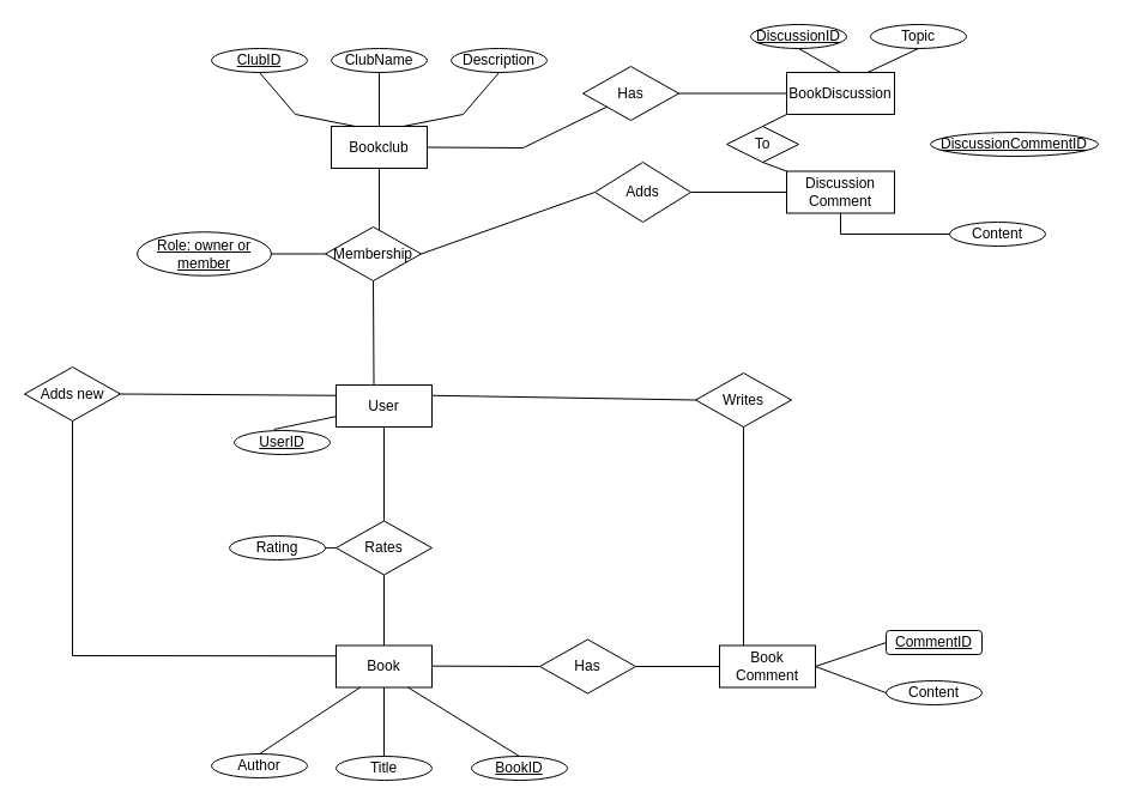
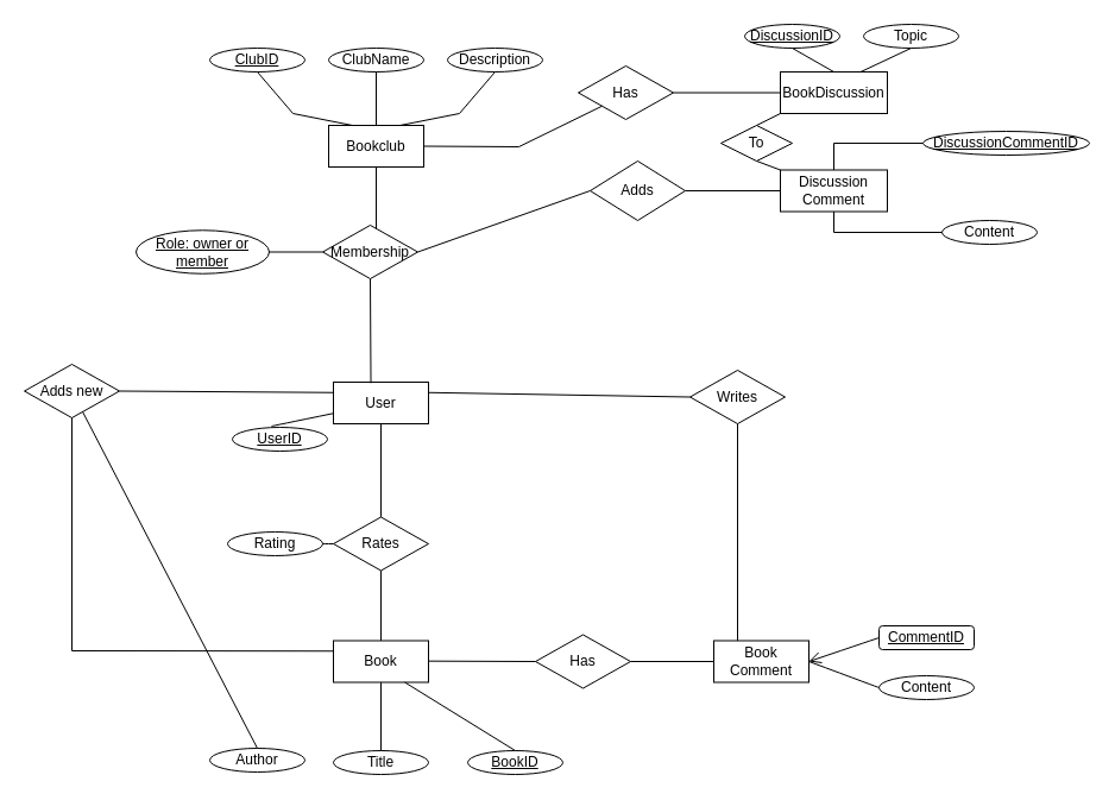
  <mxCell id="0" />
  <mxCell id="1" parent="0" />
  <mxCell id="2" value="User" style="rounded=0;whiteSpace=wrap;html=1;" parent="1" vertex="1"><mxGeometry x="280" y="321" width="80" height="35" as="geometry" /></mxCell>
  <mxCell id="3" value="Rates" style="rhombus;whiteSpace=wrap;html=1;" parent="1" vertex="1"><mxGeometry x="280" y="434.5" width="80" height="45" as="geometry" /></mxCell>
  <mxCell id="4" value="" style="endArrow=none;html=1;rounded=0;entryX=0.5;entryY=0;entryDx=0;entryDy=0;exitX=0.5;exitY=1;exitDx=0;exitDy=0;" parent="1" source="2" target="3" edge="1"><mxGeometry width="50" height="50" relative="1" as="geometry"><mxPoint x="130" y="371" as="sourcePoint" /><mxPoint x="180" y="321" as="targetPoint" /><Array as="points" /></mxGeometry></mxCell>
  <mxCell id="5" value="Bookclub" style="rounded=0;whiteSpace=wrap;html=1;" parent="1" vertex="1"><mxGeometry x="276" y="105" width="80" height="35" as="geometry" /></mxCell>
  <mxCell id="6" value="Book" style="rounded=0;whiteSpace=wrap;html=1;" parent="1" vertex="1"><mxGeometry x="280" y="538.5" width="80" height="35" as="geometry" /></mxCell>
  <mxCell id="7" value="" style="endArrow=none;html=1;rounded=0;entryX=0.5;entryY=0;entryDx=0;entryDy=0;exitX=0.5;exitY=1;exitDx=0;exitDy=0;" parent="1" source="3" target="6" edge="1"><mxGeometry width="50" height="50" relative="1" as="geometry"><mxPoint x="370" y="388.5" as="sourcePoint" /><mxPoint x="420" y="338.5" as="targetPoint" /></mxGeometry></mxCell>
  <mxCell id="8" value="Author" style="ellipse;whiteSpace=wrap;html=1;" parent="1" vertex="1"><mxGeometry x="176" y="629" width="80" height="20" as="geometry" /></mxCell>
  <mxCell id="9" value="Title" style="ellipse;whiteSpace=wrap;html=1;" parent="1" vertex="1"><mxGeometry x="280" y="631" width="80" height="20" as="geometry" /></mxCell>
  <mxCell id="10" value="&lt;u&gt;BookID&lt;/u&gt;" style="ellipse;whiteSpace=wrap;html=1;" parent="1" vertex="1"><mxGeometry x="393" y="631" width="80" height="20" as="geometry" /></mxCell>
  <mxCell id="11" value="" style="endArrow=none;html=1;rounded=0;exitX=1;exitY=0.25;exitDx=0;exitDy=0;entryX=0;entryY=0.5;entryDx=0;entryDy=0;" parent="1" target="12" edge="1"><mxGeometry width="50" height="50" relative="1" as="geometry"><mxPoint x="360" y="555.66" as="sourcePoint" /><mxPoint x="430" y="551" as="targetPoint" /></mxGeometry></mxCell>
  <mxCell id="12" value="Has" style="rhombus;whiteSpace=wrap;html=1;" parent="1" vertex="1"><mxGeometry x="450" y="533.5" width="80" height="45" as="geometry" /></mxCell>
  <mxCell id="13" value="Book&lt;div&gt;Comment&lt;/div&gt;" style="rounded=0;whiteSpace=wrap;html=1;" parent="1" vertex="1"><mxGeometry x="600" y="538.5" width="80" height="35" as="geometry" /></mxCell>
  <mxCell id="14" value="" style="endArrow=none;html=1;rounded=0;entryX=1;entryY=0.5;entryDx=0;entryDy=0;exitX=0;exitY=0.5;exitDx=0;exitDy=0;" parent="1" source="13" target="12" edge="1"><mxGeometry width="50" height="50" relative="1" as="geometry"><mxPoint x="280" y="381" as="sourcePoint" /><mxPoint x="330" y="331" as="targetPoint" /></mxGeometry></mxCell>
  <mxCell id="15" value="&lt;u&gt;CommentID&lt;/u&gt;" style="whiteSpace=wrap;html=1;rounded=1;" parent="1" vertex="1"><mxGeometry x="739" y="526" width="80" height="20" as="geometry" /></mxCell>
  <mxCell id="16" value="Content" style="ellipse;whiteSpace=wrap;html=1;" parent="1" vertex="1"><mxGeometry x="739" y="568" width="80" height="20" as="geometry" /></mxCell>
  <mxCell id="17" value="" style="endArrow=none;html=1;rounded=0;entryX=0.5;entryY=1;entryDx=0;entryDy=0;exitX=0.5;exitY=0;exitDx=0;exitDy=0;" parent="1" source="9" target="6" edge="1"><mxGeometry width="50" height="50" relative="1" as="geometry"><mxPoint x="350" y="621" as="sourcePoint" /><mxPoint x="400" y="571" as="targetPoint" /></mxGeometry></mxCell>
  <mxCell id="18" value="&lt;u&gt;UserID&lt;/u&gt;" style="ellipse;whiteSpace=wrap;html=1;" parent="1" vertex="1"><mxGeometry x="195" y="359" width="80" height="20" as="geometry" /></mxCell>
  <mxCell id="19" value="&lt;u&gt;ClubID&lt;/u&gt;" style="ellipse;whiteSpace=wrap;html=1;" parent="1" vertex="1"><mxGeometry x="176" y="40" width="80" height="20" as="geometry" /></mxCell>
  <mxCell id="20" value="ClubName" style="ellipse;whiteSpace=wrap;html=1;" parent="1" vertex="1"><mxGeometry x="276" y="40" width="80" height="20" as="geometry" /></mxCell>
  <mxCell id="21" value="Description" style="ellipse;whiteSpace=wrap;html=1;" parent="1" vertex="1"><mxGeometry x="376" y="40" width="80" height="20" as="geometry" /></mxCell>
  <mxCell id="22" value="" style="endArrow=none;html=1;rounded=0;entryX=0.5;entryY=0;entryDx=0;entryDy=0;exitX=0.5;exitY=1;exitDx=0;exitDy=0;" parent="1" source="20" target="5" edge="1"><mxGeometry width="50" height="50" relative="1" as="geometry"><mxPoint x="136" y="365" as="sourcePoint" /><mxPoint x="186" y="315" as="targetPoint" /></mxGeometry></mxCell>
  <mxCell id="23" value="" style="endArrow=none;html=1;rounded=0;entryX=0.25;entryY=0;entryDx=0;entryDy=0;exitX=0.5;exitY=1;exitDx=0;exitDy=0;" parent="1" source="19" target="5" edge="1"><mxGeometry width="50" height="50" relative="1" as="geometry"><mxPoint x="136" y="365" as="sourcePoint" /><mxPoint x="186" y="315" as="targetPoint" /><Array as="points"><mxPoint x="246" y="95" /></Array></mxGeometry></mxCell>
  <mxCell id="24" value="" style="endArrow=none;html=1;rounded=0;entryX=0.75;entryY=0;entryDx=0;entryDy=0;exitX=0.5;exitY=1;exitDx=0;exitDy=0;" parent="1" source="21" target="5" edge="1"><mxGeometry width="50" height="50" relative="1" as="geometry"><mxPoint x="136" y="365" as="sourcePoint" /><mxPoint x="186" y="315" as="targetPoint" /><Array as="points"><mxPoint x="386" y="95" /></Array></mxGeometry></mxCell>
  <mxCell id="25" value="Adds new" style="rhombus;whiteSpace=wrap;html=1;" parent="1" vertex="1"><mxGeometry x="20" y="306" width="80" height="45" as="geometry" /></mxCell>
  <mxCell id="26" value="" style="endArrow=none;html=1;rounded=0;entryX=0.5;entryY=0;entryDx=0;entryDy=0;exitX=0.5;exitY=1;exitDx=0;exitDy=0;" parent="1" source="5" edge="1"><mxGeometry width="50" height="50" relative="1" as="geometry"><mxPoint x="86" y="405" as="sourcePoint" /><mxPoint x="316" y="197.5" as="targetPoint" /></mxGeometry></mxCell>
  <mxCell id="27" value="" style="endArrow=none;html=1;rounded=0;entryX=0.394;entryY=0.022;entryDx=0;entryDy=0;exitX=0.5;exitY=1;exitDx=0;exitDy=0;entryPerimeter=0;" parent="1" source="56" target="2" edge="1"><mxGeometry width="50" height="50" relative="1" as="geometry"><mxPoint x="250" y="276" as="sourcePoint" /><mxPoint x="80" y="311" as="targetPoint" /></mxGeometry></mxCell>
  <mxCell id="28" value="" style="endArrow=none;html=1;rounded=0;entryX=0;entryY=0.25;entryDx=0;entryDy=0;exitX=1;exitY=0.5;exitDx=0;exitDy=0;" parent="1" source="25" target="2" edge="1"><mxGeometry width="50" height="50" relative="1" as="geometry"><mxPoint x="360" y="361" as="sourcePoint" /><mxPoint x="410" y="311" as="targetPoint" /><Array as="points" /></mxGeometry></mxCell>
  <mxCell id="29" value="" style="endArrow=none;html=1;rounded=0;entryX=0.5;entryY=1;entryDx=0;entryDy=0;exitX=0;exitY=0.25;exitDx=0;exitDy=0;" parent="1" source="6" target="25" edge="1"><mxGeometry width="50" height="50" relative="1" as="geometry"><mxPoint x="360" y="361" as="sourcePoint" /><mxPoint x="410" y="311" as="targetPoint" /><Array as="points"><mxPoint x="60" y="547" /></Array></mxGeometry></mxCell>
  <mxCell id="30" value="Writes" style="rhombus;whiteSpace=wrap;html=1;" parent="1" vertex="1"><mxGeometry x="580" y="311" width="80" height="45" as="geometry" /></mxCell>
  <mxCell id="31" value="" style="endArrow=none;html=1;rounded=0;entryX=1;entryY=0.25;entryDx=0;entryDy=0;exitX=0;exitY=0.5;exitDx=0;exitDy=0;" parent="1" source="30" target="2" edge="1"><mxGeometry width="50" height="50" relative="1" as="geometry"><mxPoint x="410" y="451" as="sourcePoint" /><mxPoint x="460" y="401" as="targetPoint" /></mxGeometry></mxCell>
  <mxCell id="32" value="" style="endArrow=none;html=1;rounded=0;entryX=0.5;entryY=1;entryDx=0;entryDy=0;exitX=0.25;exitY=0;exitDx=0;exitDy=0;" parent="1" source="13" target="30" edge="1"><mxGeometry width="50" height="50" relative="1" as="geometry"><mxPoint x="410" y="451" as="sourcePoint" /><mxPoint x="460" y="401" as="targetPoint" /></mxGeometry></mxCell>
  <mxCell id="33" value="BookDiscussion" style="rounded=0;whiteSpace=wrap;html=1;" parent="1" vertex="1"><mxGeometry x="656" y="60" width="90" height="35" as="geometry" /></mxCell>
  <mxCell id="34" value="Has" style="rhombus;whiteSpace=wrap;html=1;" parent="1" vertex="1"><mxGeometry x="486" y="55" width="80" height="45" as="geometry" /></mxCell>
  <mxCell id="35" value="" style="endArrow=none;html=1;rounded=0;entryX=1;entryY=0.5;entryDx=0;entryDy=0;exitX=0;exitY=1;exitDx=0;exitDy=0;" parent="1" source="34" target="5" edge="1"><mxGeometry width="50" height="50" relative="1" as="geometry"><mxPoint x="406" y="415" as="sourcePoint" /><mxPoint x="456" y="365" as="targetPoint" /><Array as="points"><mxPoint x="436" y="123" /></Array></mxGeometry></mxCell>
  <mxCell id="36" value="" style="endArrow=none;html=1;rounded=0;entryX=1;entryY=0.5;entryDx=0;entryDy=0;exitX=0;exitY=0.5;exitDx=0;exitDy=0;" parent="1" source="33" target="34" edge="1"><mxGeometry width="50" height="50" relative="1" as="geometry"><mxPoint x="406" y="415" as="sourcePoint" /><mxPoint x="456" y="365" as="targetPoint" /></mxGeometry></mxCell>
  <mxCell id="37" value="Adds" style="rhombus;whiteSpace=wrap;html=1;" parent="1" vertex="1"><mxGeometry x="496" y="135" width="80" height="50" as="geometry" /></mxCell>
  <mxCell id="38" value="" style="endArrow=none;html=1;rounded=0;entryX=1;entryY=0.5;entryDx=0;entryDy=0;exitX=0;exitY=0.5;exitDx=0;exitDy=0;" parent="1" source="37" target="56" edge="1"><mxGeometry width="50" height="50" relative="1" as="geometry"><mxPoint x="406" y="415" as="sourcePoint" /><mxPoint x="356" y="206.25" as="targetPoint" /></mxGeometry></mxCell>
  <mxCell id="39" value="" style="endArrow=none;html=1;rounded=0;entryX=1;entryY=0.5;entryDx=0;entryDy=0;exitX=0;exitY=0.5;exitDx=0;exitDy=0;" parent="1" source="40" target="37" edge="1"><mxGeometry width="50" height="50" relative="1" as="geometry"><mxPoint x="406" y="415" as="sourcePoint" /><mxPoint x="456" y="365" as="targetPoint" /></mxGeometry></mxCell>
  <mxCell id="40" value="Discussion&lt;div&gt;Comment&lt;/div&gt;" style="rounded=0;whiteSpace=wrap;html=1;" parent="1" vertex="1"><mxGeometry x="656" y="142.5" width="90" height="35" as="geometry" /></mxCell>
  <mxCell id="41" value="&lt;u&gt;DiscussionCommentID&lt;/u&gt;" style="ellipse;whiteSpace=wrap;html=1;" parent="1" vertex="1"><mxGeometry x="776" y="110" width="140" height="20" as="geometry" /></mxCell>
  <mxCell id="42" value="Content" style="ellipse;whiteSpace=wrap;html=1;" parent="1" vertex="1"><mxGeometry x="792" y="185" width="80" height="20" as="geometry" /></mxCell>
  <mxCell id="43" value="" style="endArrow=none;html=1;rounded=0;entryX=0.5;entryY=1;entryDx=0;entryDy=0;exitX=0;exitY=0.5;exitDx=0;exitDy=0;" parent="1" source="42" target="40" edge="1"><mxGeometry width="50" height="50" relative="1" as="geometry"><mxPoint x="406" y="425" as="sourcePoint" /><mxPoint x="456" y="375" as="targetPoint" /><Array as="points"><mxPoint x="701" y="195" /></Array></mxGeometry></mxCell>
+ <mxCell id="44" value="" style="endArrow=none;html=1;rounded=0;entryX=0.5;entryY=0;entryDx=0;entryDy=0;exitX=0;exitY=0.5;exitDx=0;exitDy=0;" parent="1" source="41" target="40" edge="1"><mxGeometry width="50" height="50" relative="1" as="geometry"><mxPoint x="406" y="425" as="sourcePoint" /><mxPoint x="456" y="375" as="targetPoint" /><Array as="points"><mxPoint x="701" y="120" /></Array></mxGeometry></mxCell>
  <mxCell id="45" value="To" style="rhombus;whiteSpace=wrap;html=1;" parent="1" vertex="1"><mxGeometry x="606" y="105" width="60" height="30" as="geometry" /></mxCell>
  <mxCell id="46" value="" style="endArrow=none;html=1;rounded=0;entryX=0;entryY=0;entryDx=0;entryDy=0;exitX=0.5;exitY=1;exitDx=0;exitDy=0;" parent="1" source="45" target="40" edge="1"><mxGeometry width="50" height="50" relative="1" as="geometry"><mxPoint x="686" y="425" as="sourcePoint" /><mxPoint x="736" y="375" as="targetPoint" /></mxGeometry></mxCell>
  <mxCell id="47" value="" style="endArrow=none;html=1;rounded=0;entryX=0.5;entryY=0;entryDx=0;entryDy=0;exitX=0;exitY=1;exitDx=0;exitDy=0;" parent="1" source="33" target="45" edge="1"><mxGeometry width="50" height="50" relative="1" as="geometry"><mxPoint x="686" y="425" as="sourcePoint" /><mxPoint x="736" y="375" as="targetPoint" /></mxGeometry></mxCell>
  <mxCell id="48" value="&lt;u&gt;DiscussionID&lt;/u&gt;" style="ellipse;whiteSpace=wrap;html=1;" parent="1" vertex="1"><mxGeometry x="626" y="20" width="80" height="20" as="geometry" /></mxCell>
  <mxCell id="49" value="" style="endArrow=none;html=1;rounded=0;entryX=0.5;entryY=0;entryDx=0;entryDy=0;exitX=0.5;exitY=1;exitDx=0;exitDy=0;" parent="1" source="48" target="33" edge="1"><mxGeometry width="50" height="50" relative="1" as="geometry"><mxPoint x="686" y="425" as="sourcePoint" /><mxPoint x="736" y="375" as="targetPoint" /></mxGeometry></mxCell>
  <mxCell id="50" value="&lt;u&gt;Role: owner or member&lt;/u&gt;" style="ellipse;whiteSpace=wrap;html=1;" parent="1" vertex="1"><mxGeometry x="114" y="193.25" width="112" height="36.5" as="geometry" /></mxCell>
  <mxCell id="51" value="" style="endArrow=none;html=1;rounded=0;entryX=1;entryY=0.5;entryDx=0;entryDy=0;exitX=0;exitY=0.5;exitDx=0;exitDy=0;" parent="1" source="56" target="50" edge="1"><mxGeometry width="50" height="50" relative="1" as="geometry"><mxPoint x="276" y="206.25" as="sourcePoint" /><mxPoint x="626" y="385" as="targetPoint" /></mxGeometry></mxCell>
  <mxCell id="52" value="Topic" style="ellipse;whiteSpace=wrap;html=1;" parent="1" vertex="1"><mxGeometry x="726" y="20" width="80" height="20" as="geometry" /></mxCell>
  <mxCell id="53" value="" style="endArrow=none;html=1;rounded=0;entryX=0.5;entryY=1;entryDx=0;entryDy=0;exitX=0.75;exitY=0;exitDx=0;exitDy=0;" parent="1" source="33" target="52" edge="1"><mxGeometry width="50" height="50" relative="1" as="geometry"><mxPoint x="536" y="335" as="sourcePoint" /><mxPoint x="586" y="285" as="targetPoint" /></mxGeometry></mxCell>
  <mxCell id="54" value="Rating" style="ellipse;whiteSpace=wrap;html=1;" parent="1" vertex="1"><mxGeometry x="191" y="447" width="80" height="20" as="geometry" /></mxCell>
  <mxCell id="55" value="" style="endArrow=none;html=1;rounded=0;fontSize=12;startSize=8;endSize=8;curved=1;entryX=0;entryY=0.75;entryDx=0;entryDy=0;" parent="1" target="2" edge="1"><mxGeometry width="50" height="50" relative="1" as="geometry"><mxPoint x="228" y="358" as="sourcePoint" /><mxPoint x="363" y="268" as="targetPoint" /></mxGeometry></mxCell>
  <mxCell id="56" value="Membership" style="rhombus;whiteSpace=wrap;html=1;" vertex="1" parent="1"><mxGeometry x="271" y="189" width="80" height="45" as="geometry" /></mxCell>
- <mxCell id="57" value="" style="endArrow=none;html=1;rounded=0;fontSize=12;startSize=8;endSize=8;curved=1;entryX=1;entryY=0.5;entryDx=0;entryDy=0;exitX=0;exitY=0.5;exitDx=0;exitDy=0;" edge="1" parent="1" source="15" target="13"><mxGeometry width="50" height="50" relative="1" as="geometry"><mxPoint x="425" y="369" as="sourcePoint" /><mxPoint x="370" y="349" as="targetPoint" /></mxGeometry></mxCell>
+ <mxCell id="57" value="" style="endArrow=open;html=1;rounded=0;fontSize=12;startSize=8;endSize=8;curved=1;entryX=1;entryY=0.5;entryDx=0;entryDy=0;exitX=0;exitY=0.5;exitDx=0;exitDy=0;" edge="1" parent="1" source="15" target="13"><mxGeometry width="50" height="50" relative="1" as="geometry"><mxPoint x="425" y="369" as="sourcePoint" /><mxPoint x="370" y="349" as="targetPoint" /></mxGeometry></mxCell>
  <mxCell id="58" value="" style="endArrow=none;html=1;rounded=0;fontSize=12;startSize=8;endSize=8;curved=1;entryX=1;entryY=0.5;entryDx=0;entryDy=0;exitX=0;exitY=0.5;exitDx=0;exitDy=0;" edge="1" parent="1" source="16" target="13"><mxGeometry width="50" height="50" relative="1" as="geometry"><mxPoint x="435" y="379" as="sourcePoint" /><mxPoint x="380" y="359" as="targetPoint" /></mxGeometry></mxCell>
- <mxCell id="59" value="" style="endArrow=none;html=1;rounded=0;entryX=0.25;entryY=1;entryDx=0;entryDy=0;exitX=0.5;exitY=0;exitDx=0;exitDy=0;" edge="1" parent="1" source="8" target="6"><mxGeometry width="50" height="50" relative="1" as="geometry"><mxPoint x="610" y="566" as="sourcePoint" /><mxPoint x="540" y="566" as="targetPoint" /></mxGeometry></mxCell>
+ <mxCell id="59" value="" style="endArrow=none;html=1;rounded=0;exitX=0.5;exitY=0;exitDx=0;exitDy=0;" edge="1" parent="1" source="8" target="25"><mxGeometry width="50" height="50" relative="1" as="geometry"><mxPoint x="610" y="566" as="sourcePoint" /><mxPoint x="540" y="566" as="targetPoint" /></mxGeometry></mxCell>
  <mxCell id="60" value="" style="endArrow=none;html=1;rounded=0;entryX=0.75;entryY=1;entryDx=0;entryDy=0;exitX=0.5;exitY=0;exitDx=0;exitDy=0;" edge="1" parent="1" source="10" target="6"><mxGeometry width="50" height="50" relative="1" as="geometry"><mxPoint x="620" y="576" as="sourcePoint" /><mxPoint x="550" y="576" as="targetPoint" /></mxGeometry></mxCell>
  <mxCell id="61" value="" style="endArrow=none;html=1;rounded=0;fontSize=12;startSize=8;endSize=8;curved=1;entryX=0;entryY=0.5;entryDx=0;entryDy=0;exitX=1;exitY=0.5;exitDx=0;exitDy=0;" edge="1" parent="1" source="54" target="3"><mxGeometry width="50" height="50" relative="1" as="geometry"><mxPoint x="285" y="452.5" as="sourcePoint" /><mxPoint x="300" y="367" as="targetPoint" /></mxGeometry></mxCell>
